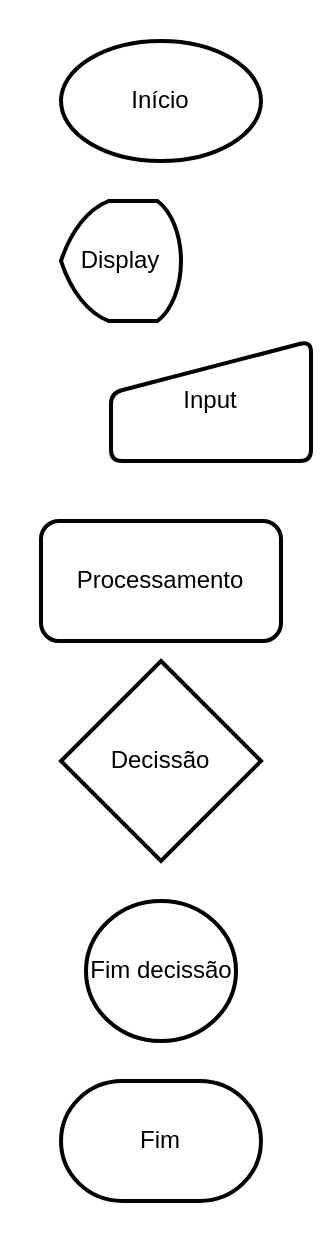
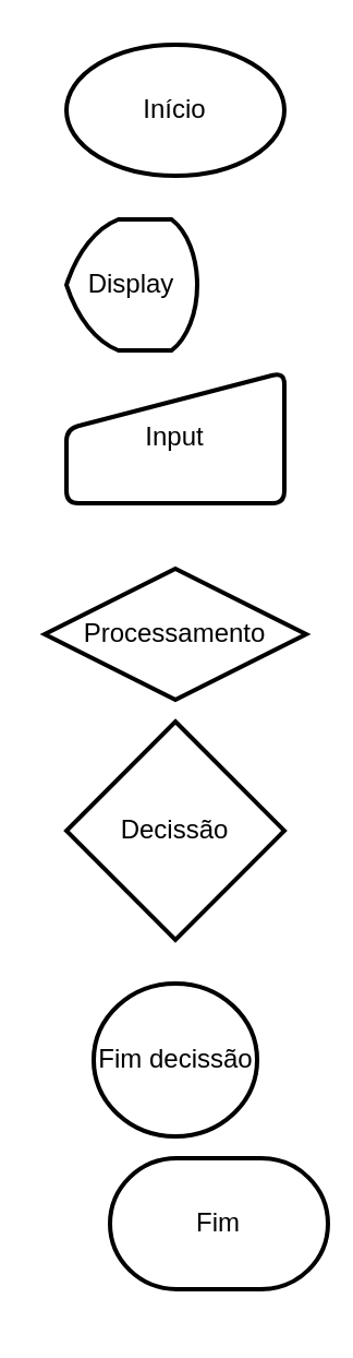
  <mxCell id="0" />
  <mxCell id="1" parent="0" />
  <mxCell id="2" value="Início" style="strokeWidth=2;html=1;shape=mxgraph.flowchart.start_1;whiteSpace=wrap;" vertex="1" parent="1"><mxGeometry x="30" y="20" width="100" height="60" as="geometry" /></mxCell>
- <mxCell id="3" value="Fim" style="strokeWidth=2;html=1;shape=mxgraph.flowchart.terminator;whiteSpace=wrap;" vertex="1" parent="1"><mxGeometry x="30" y="540" width="100" height="60" as="geometry" /></mxCell>
- <mxCell id="4" value="Input" style="html=1;strokeWidth=2;shape=manualInput;whiteSpace=wrap;rounded=1;size=26;arcSize=11;" vertex="1" parent="1"><mxGeometry x="55" y="170" width="100" height="60" as="geometry" /></mxCell>
+ <mxCell id="3" value="Fim" style="strokeWidth=2;html=1;shape=mxgraph.flowchart.terminator;whiteSpace=wrap;" vertex="1" parent="1"><mxGeometry x="50" y="530" width="100" height="60" as="geometry" /></mxCell>
+ <mxCell id="4" value="Input" style="html=1;strokeWidth=2;shape=manualInput;whiteSpace=wrap;rounded=1;size=26;arcSize=11;" vertex="1" parent="1"><mxGeometry x="30" y="170" width="100" height="60" as="geometry" /></mxCell>
  <mxCell id="5" value="Display" style="strokeWidth=2;html=1;shape=mxgraph.flowchart.display;whiteSpace=wrap;" vertex="1" parent="1"><mxGeometry x="30" y="100" width="60" height="60" as="geometry" /></mxCell>
  <mxCell id="6" value="Decissão" style="strokeWidth=2;html=1;shape=mxgraph.flowchart.decision;whiteSpace=wrap;" vertex="1" parent="1"><mxGeometry x="30" y="330" width="100" height="100" as="geometry" /></mxCell>
  <mxCell id="7" value="Fim decissão" style="strokeWidth=2;html=1;shape=mxgraph.flowchart.start_2;whiteSpace=wrap;" vertex="1" parent="1"><mxGeometry x="42.5" y="450" width="75" height="70" as="geometry" /></mxCell>
- <mxCell id="8" value="Processamento&lt;br&gt;" style="rounded=1;whiteSpace=wrap;html=1;strokeWidth=2;" vertex="1" parent="1"><mxGeometry x="20" y="260" width="120" height="60" as="geometry" /></mxCell>
+ <mxCell id="8" value="Processamento&lt;br&gt;" style="rhombus;whiteSpace=wrap;html=1;strokeWidth=2;" vertex="1" parent="1"><mxGeometry x="20" y="260" width="120" height="60" as="geometry" /></mxCell>
